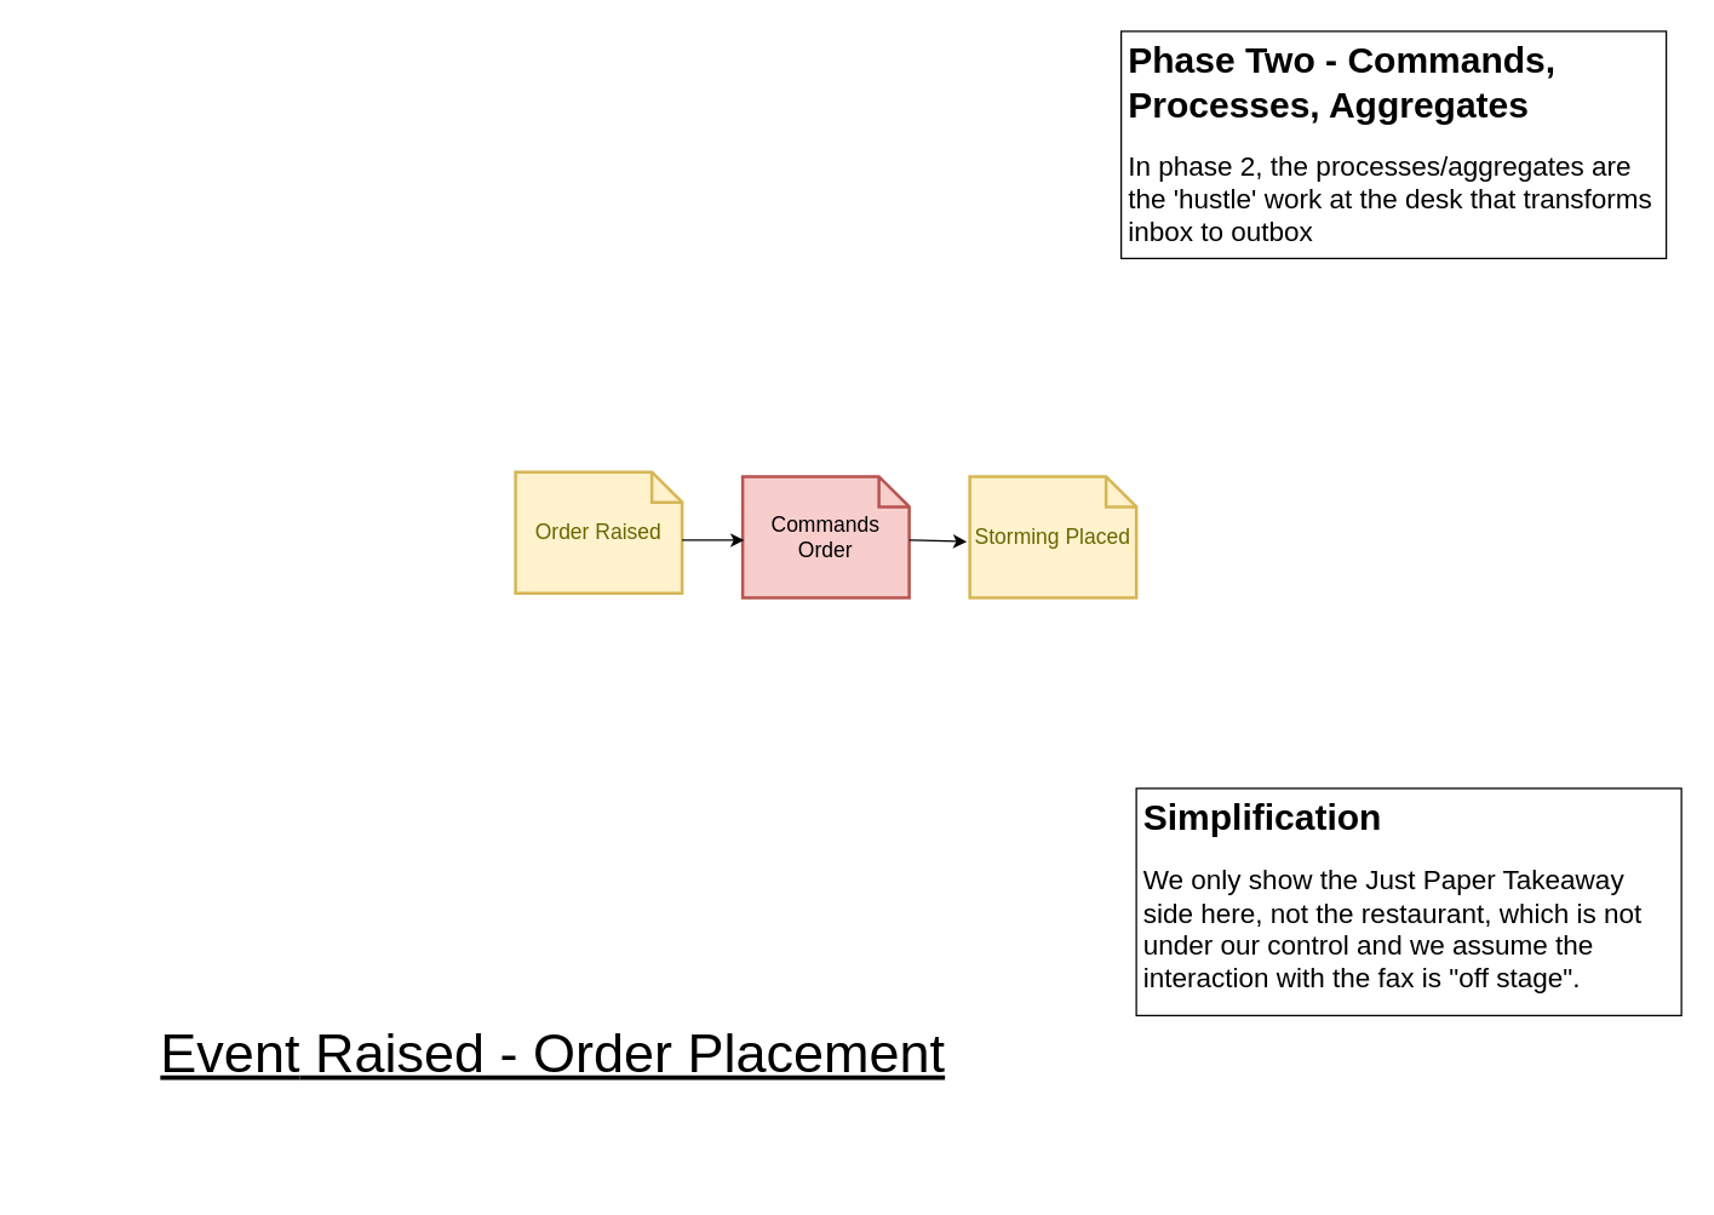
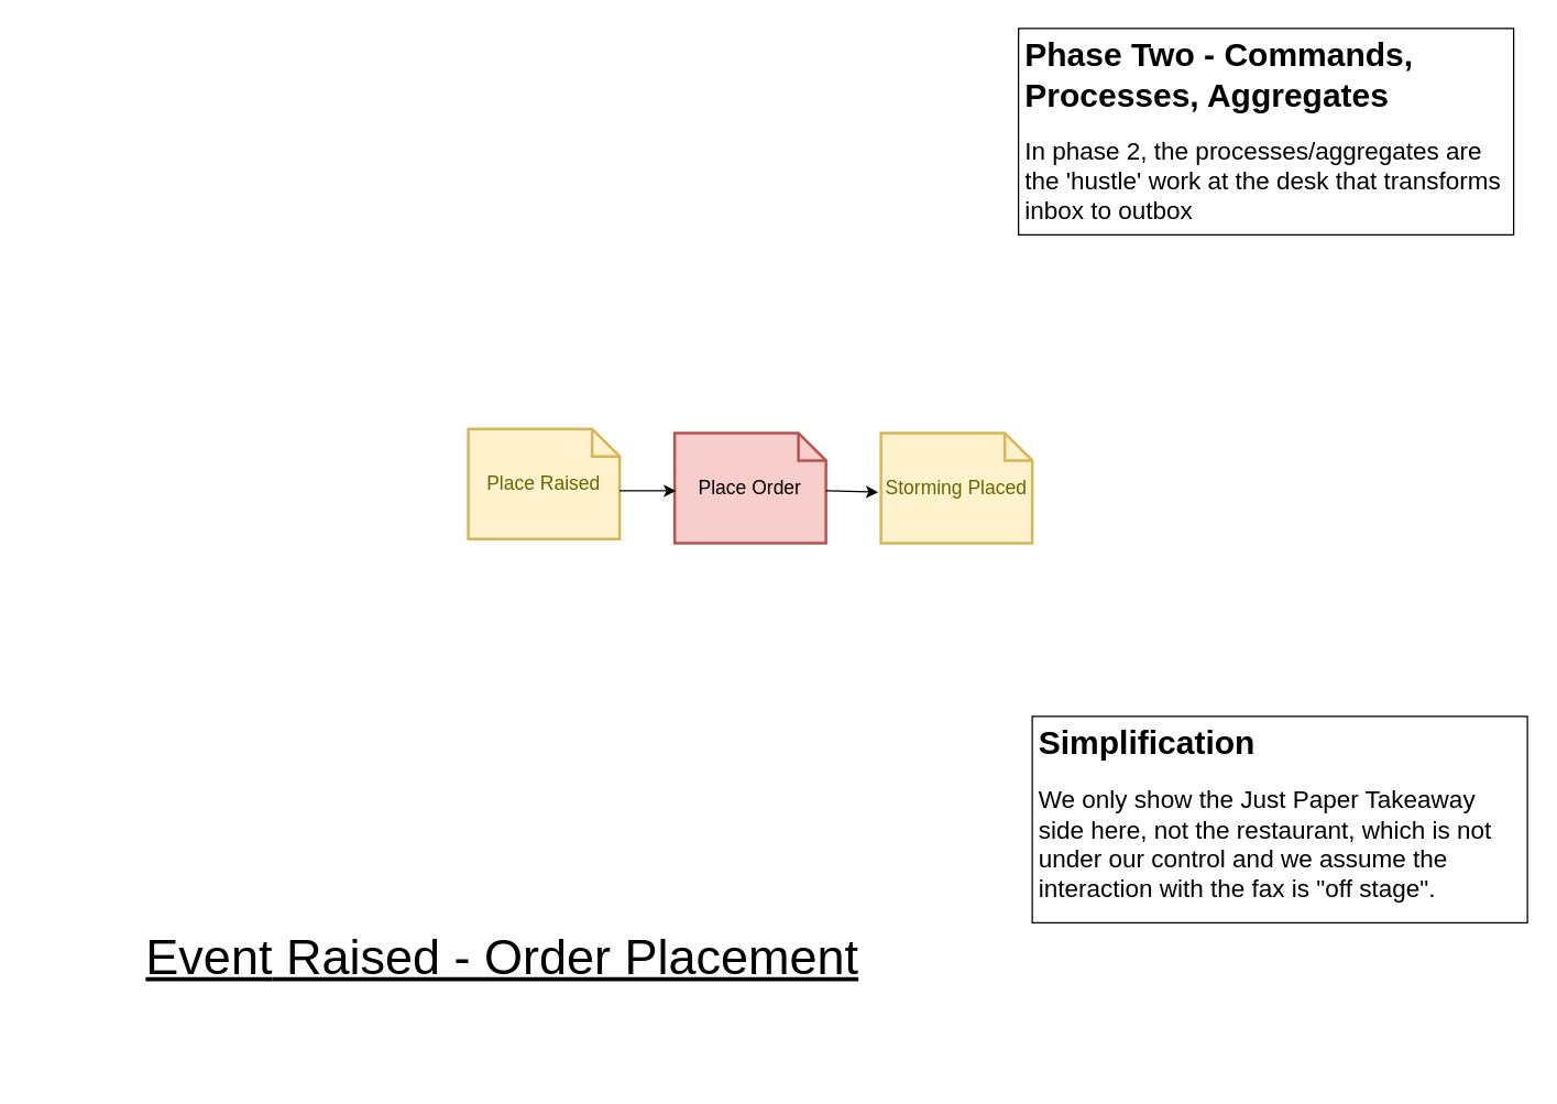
  <mxCell id="0" />
  <mxCell id="1" parent="0" />
  <mxCell id="2" value="&lt;font style=&quot;font-size: 36px&quot;&gt;&lt;u&gt;&lt;font style=&quot;font-size: 36px&quot;&gt;Event&lt;/font&gt; Raised - Order Placement&lt;/u&gt;&lt;/font&gt;" style="text;html=1;strokeColor=none;fillColor=none;align=center;verticalAlign=middle;whiteSpace=wrap;rounded=0;" parent="1" vertex="1"><mxGeometry x="20" y="610" width="690" height="170" as="geometry" /></mxCell>
  <mxCell id="3" value="Storming Placed" style="shape=note;strokeWidth=2;fontSize=14;size=20;whiteSpace=wrap;html=1;fillColor=#fff2cc;strokeColor=#d6b656;fontColor=#666600;" parent="1" vertex="1"><mxGeometry x="640" y="314" width="110.0" height="80" as="geometry" /></mxCell>
  <mxCell id="4" value="&lt;h1&gt;Simplification&lt;/h1&gt;&lt;p&gt;&lt;span style=&quot;font-size: 18px&quot;&gt;We only show the Just Paper Takeaway side here, not the restaurant, which is not under our control and we assume the interaction with the fax is &quot;off stage&quot;.&lt;/span&gt;&lt;/p&gt;" style="text;html=1;strokeColor=default;fillColor=none;spacing=5;spacingTop=-20;whiteSpace=wrap;overflow=hidden;rounded=0;" parent="1" vertex="1"><mxGeometry x="750" y="520" width="360" height="150" as="geometry" /></mxCell>
- <mxCell id="5" value="Order Raised" style="shape=note;strokeWidth=2;fontSize=14;size=20;whiteSpace=wrap;html=1;fillColor=#fff2cc;strokeColor=#d6b656;fontColor=#666600;" parent="1" vertex="1"><mxGeometry x="340" y="311" width="110.0" height="80" as="geometry" /></mxCell>
- <mxCell id="6" value="Commands Order" style="shape=note;strokeWidth=2;fontSize=14;size=20;whiteSpace=wrap;html=1;fillColor=#f8cecc;strokeColor=#b85450;" parent="1" vertex="1"><mxGeometry x="490" y="314" width="110.0" height="80" as="geometry" /></mxCell>
+ <mxCell id="5" value="Place Raised" style="shape=note;strokeWidth=2;fontSize=14;size=20;whiteSpace=wrap;html=1;fillColor=#fff2cc;strokeColor=#d6b656;fontColor=#666600;" parent="1" vertex="1"><mxGeometry x="340" y="311" width="110.0" height="80" as="geometry" /></mxCell>
+ <mxCell id="6" value="Place Order" style="shape=note;strokeWidth=2;fontSize=14;size=20;whiteSpace=wrap;html=1;fillColor=#f8cecc;strokeColor=#b85450;" parent="1" vertex="1"><mxGeometry x="490" y="314" width="110.0" height="80" as="geometry" /></mxCell>
  <mxCell id="7" value="&lt;h1&gt;Phase Two - Commands, Processes, Aggregates&lt;/h1&gt;&lt;p&gt;&lt;span style=&quot;font-size: 18px&quot;&gt;In phase 2, the processes/aggregates are the 'hustle' work at the desk that transforms inbox to outbox&lt;/span&gt;&lt;/p&gt;" style="text;html=1;strokeColor=default;fillColor=none;spacing=5;spacingTop=-20;whiteSpace=wrap;overflow=hidden;rounded=0;" vertex="1" parent="1"><mxGeometry x="740" y="20" width="360" height="150" as="geometry" /></mxCell>
  <mxCell id="8" value="" style="endArrow=classic;html=1;exitX=0;exitY=0;exitDx=110.0;exitDy=50;exitPerimeter=0;entryX=0.009;entryY=0.588;entryDx=0;entryDy=0;entryPerimeter=0;" edge="1" parent="1"><mxGeometry width="50" height="50" relative="1" as="geometry"><mxPoint x="450" y="356" as="sourcePoint" /><mxPoint x="490.99" y="356.04" as="targetPoint" /></mxGeometry></mxCell>
  <mxCell id="9" value="" style="endArrow=classic;html=1;exitX=0;exitY=0;exitDx=110.0;exitDy=50;exitPerimeter=0;entryX=-0.018;entryY=0.638;entryDx=0;entryDy=0;entryPerimeter=0;" edge="1" parent="1"><mxGeometry width="50" height="50" relative="1" as="geometry"><mxPoint x="600" y="356" as="sourcePoint" /><mxPoint x="638.02" y="357.04" as="targetPoint" /></mxGeometry></mxCell>
